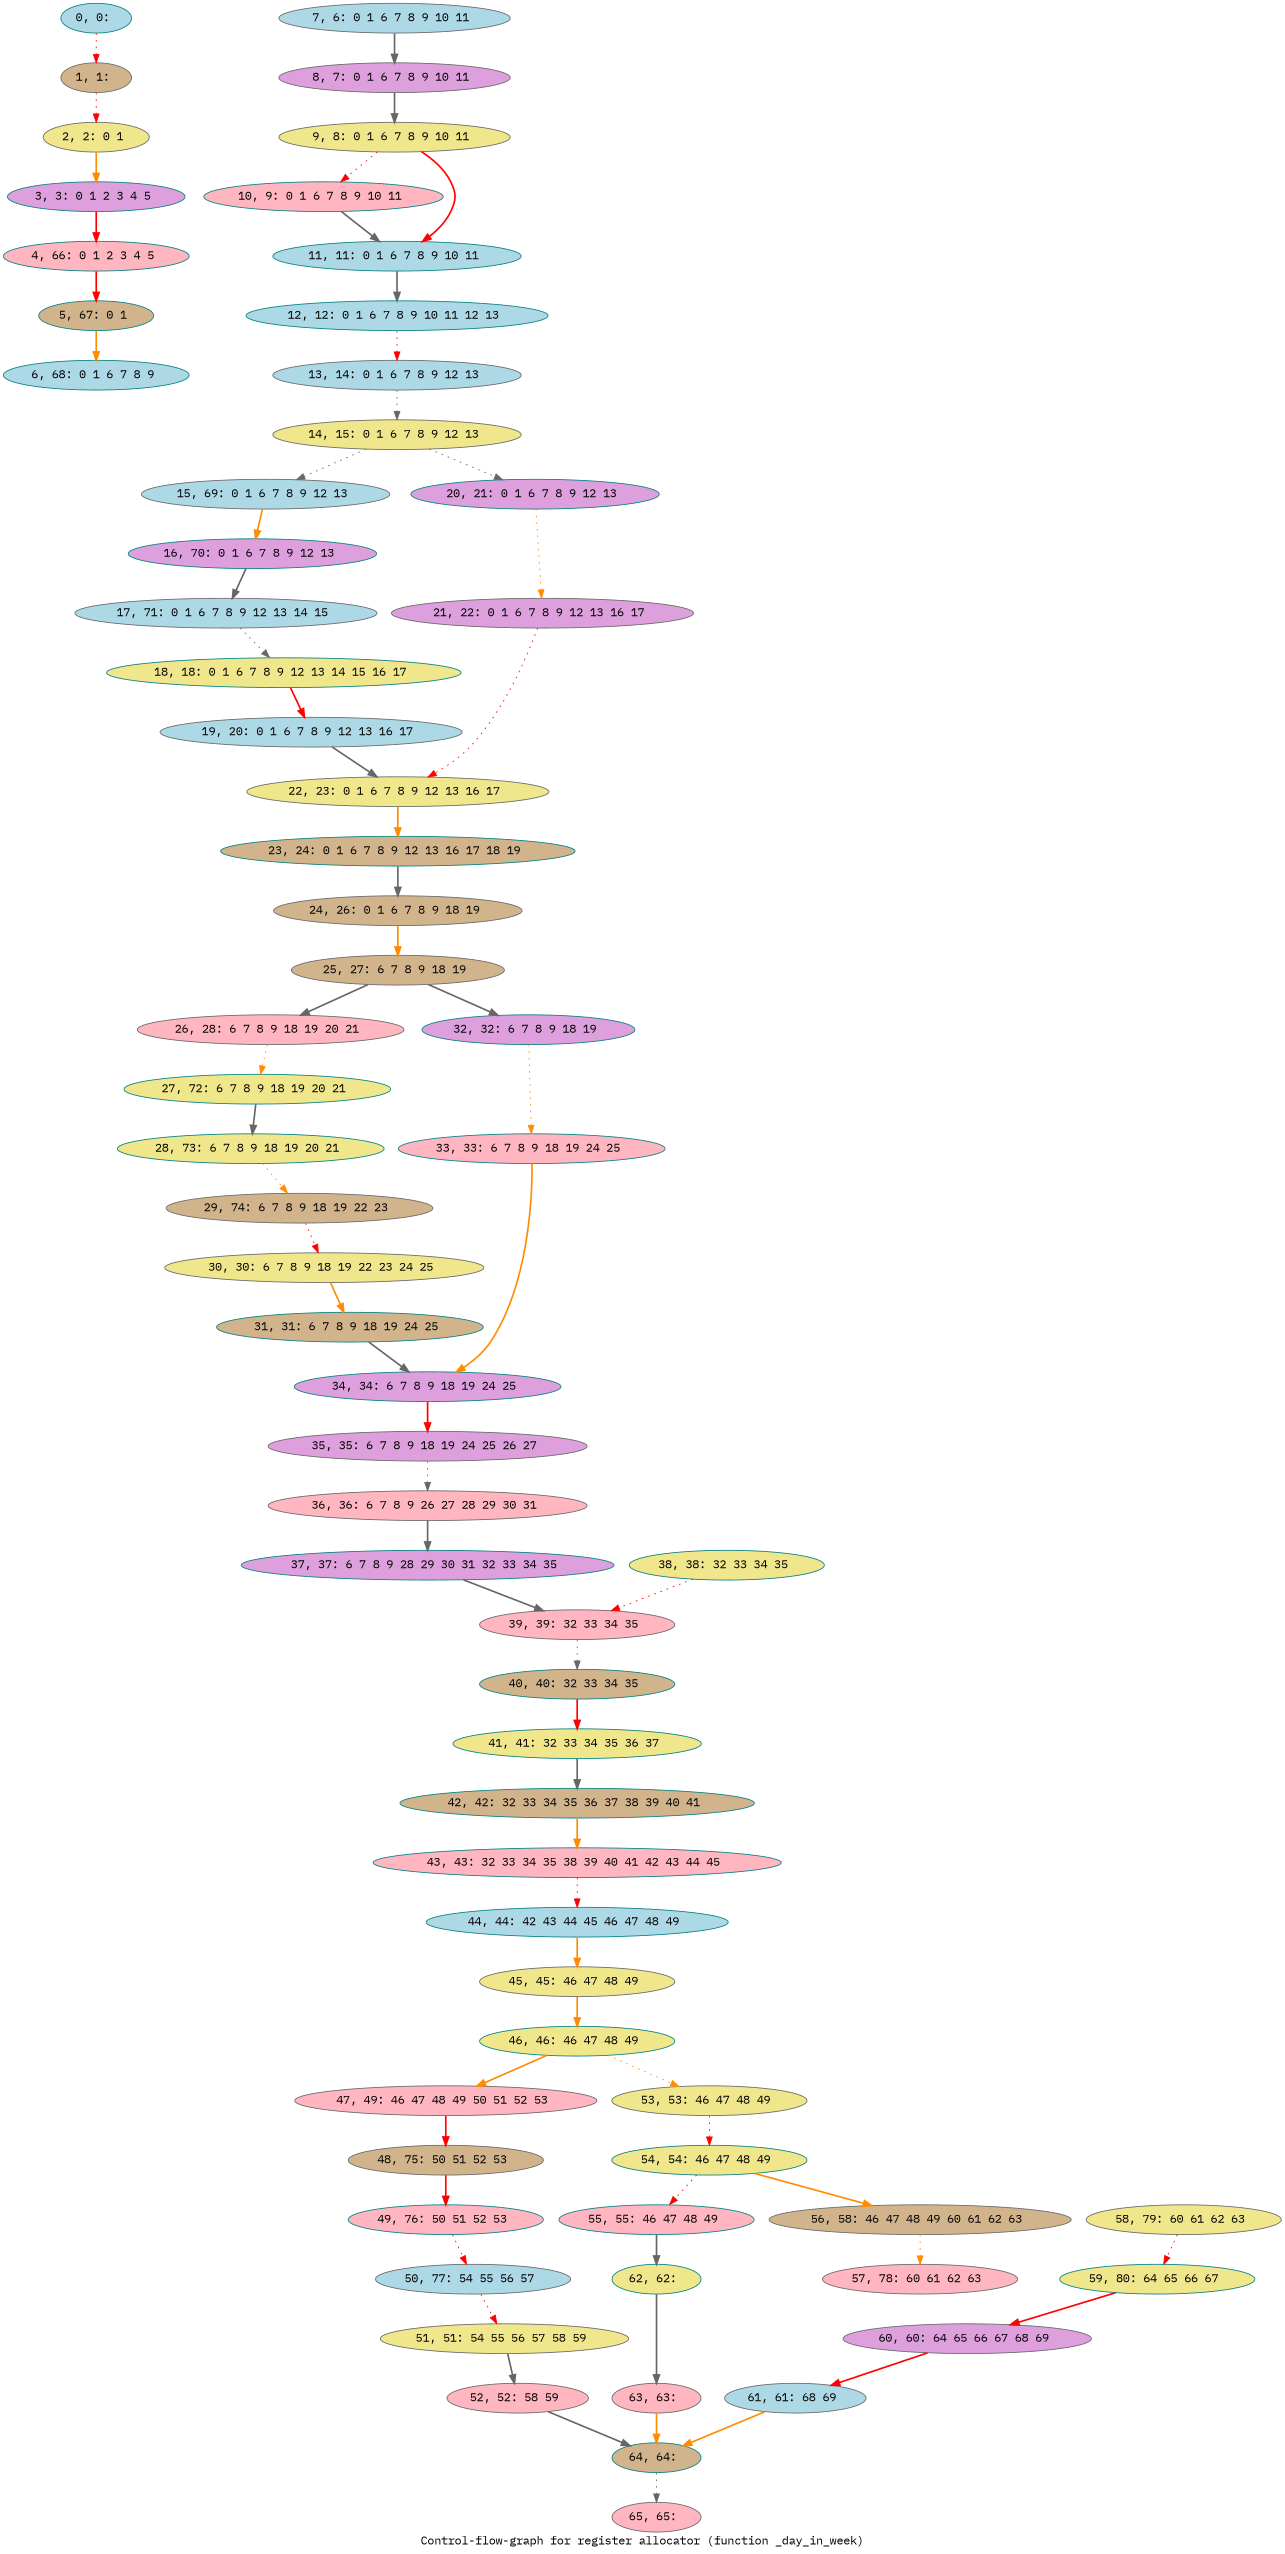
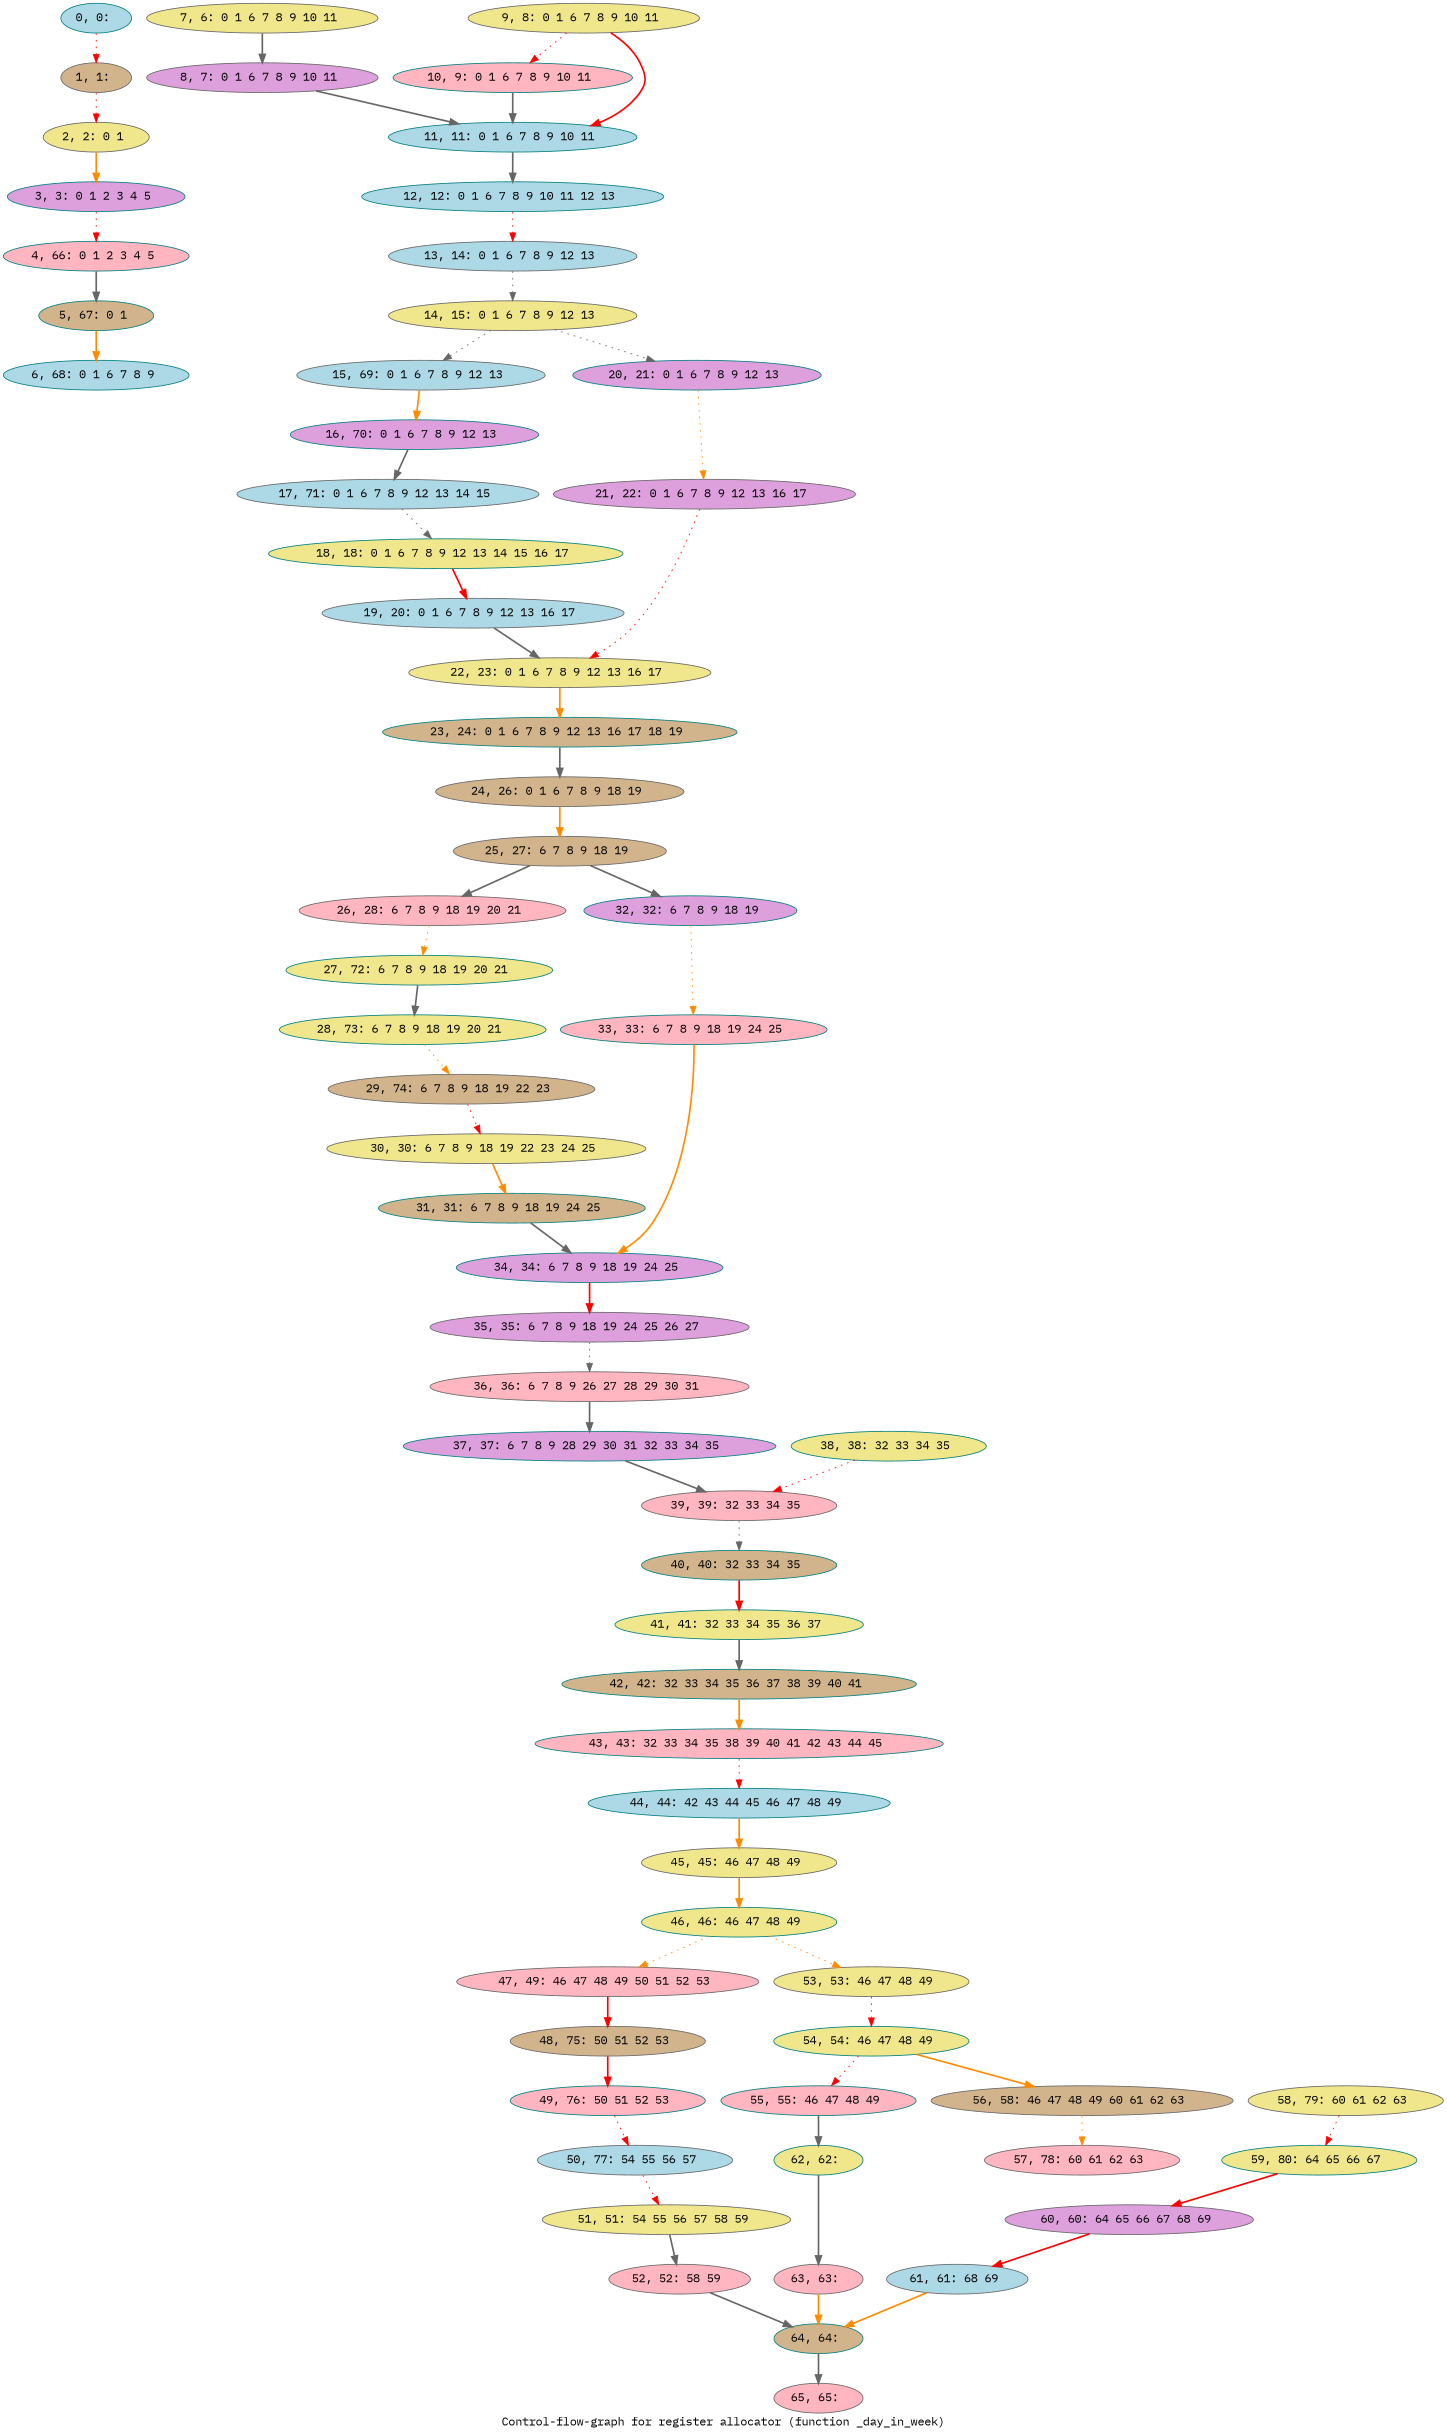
  digraph {
    fontname="IBM Plex Mono"
    label="Control-flow-graph for register allocator (function _day_in_week)"
    node [color=gray40 fillcolor=khaki fontname="IBM Plex Mono" style=filled]
    edge [color=gray40 fontname="IBM Plex Mono" style=bold]
    n1 [color=teal fillcolor=lightblue label="0, 0: "]
    n2 [fillcolor=tan label="1, 1: "]
    n3 [label="2, 2: 0 1 "]
    n4 [color=teal fillcolor=plum label="3, 3: 0 1 2 3 4 5 "]
    n5 [color=teal fillcolor=lightpink label="4, 66: 0 1 2 3 4 5 "]
    n6 [color=teal fillcolor=tan label="5, 67: 0 1 "]
    n7 [color=teal fillcolor=lightblue label="6, 68: 0 1 6 7 8 9 "]
-   n8 [fillcolor=lightblue label="7, 6: 0 1 6 7 8 9 10 11 "]
+   n8 [label="7, 6: 0 1 6 7 8 9 10 11 "]
    n9 [fillcolor=plum label="8, 7: 0 1 6 7 8 9 10 11 "]
    n10 [label="9, 8: 0 1 6 7 8 9 10 11 "]
    n11 [color=teal fillcolor=lightpink label="10, 9: 0 1 6 7 8 9 10 11 "]
    n12 [color=teal fillcolor=lightblue label="11, 11: 0 1 6 7 8 9 10 11 "]
    n13 [color=teal fillcolor=lightblue label="12, 12: 0 1 6 7 8 9 10 11 12 13 "]
    n14 [fillcolor=lightblue label="13, 14: 0 1 6 7 8 9 12 13 "]
    n15 [label="14, 15: 0 1 6 7 8 9 12 13 "]
    n16 [fillcolor=lightblue label="15, 69: 0 1 6 7 8 9 12 13 "]
    n17 [color=teal fillcolor=plum label="20, 21: 0 1 6 7 8 9 12 13 "]
    n18 [color=teal fillcolor=plum label="16, 70: 0 1 6 7 8 9 12 13 "]
    n19 [fillcolor=plum label="21, 22: 0 1 6 7 8 9 12 13 16 17 "]
    n20 [fillcolor=lightblue label="17, 71: 0 1 6 7 8 9 12 13 14 15 "]
    n21 [color=teal label="18, 18: 0 1 6 7 8 9 12 13 14 15 16 17 "]
    n22 [fillcolor=lightblue label="19, 20: 0 1 6 7 8 9 12 13 16 17 "]
    n23 [label="22, 23: 0 1 6 7 8 9 12 13 16 17 "]
    n24 [color=teal fillcolor=tan label="23, 24: 0 1 6 7 8 9 12 13 16 17 18 19 "]
    n25 [fillcolor=tan label="24, 26: 0 1 6 7 8 9 18 19 "]
    n26 [fillcolor=tan label="25, 27: 6 7 8 9 18 19 "]
    n27 [fillcolor=lightpink label="26, 28: 6 7 8 9 18 19 20 21 "]
    n28 [color=teal fillcolor=plum label="32, 32: 6 7 8 9 18 19 "]
    n29 [color=teal label="27, 72: 6 7 8 9 18 19 20 21 "]
    n30 [color=teal fillcolor=lightpink label="33, 33: 6 7 8 9 18 19 24 25 "]
    n31 [color=teal label="28, 73: 6 7 8 9 18 19 20 21 "]
    n32 [fillcolor=tan label="29, 74: 6 7 8 9 18 19 22 23 "]
    n33 [label="30, 30: 6 7 8 9 18 19 22 23 24 25 "]
    n34 [color=teal fillcolor=tan label="31, 31: 6 7 8 9 18 19 24 25 "]
    n35 [color=teal fillcolor=plum label="34, 34: 6 7 8 9 18 19 24 25 "]
    n36 [fillcolor=plum label="35, 35: 6 7 8 9 18 19 24 25 26 27 "]
    n37 [fillcolor=lightpink label="36, 36: 6 7 8 9 26 27 28 29 30 31 "]
    n38 [color=teal fillcolor=plum label="37, 37: 6 7 8 9 28 29 30 31 32 33 34 35 "]
    n39 [fillcolor=lightpink label="39, 39: 32 33 34 35 "]
    n40 [color=teal label="38, 38: 32 33 34 35 "]
    n41 [color=teal fillcolor=tan label="40, 40: 32 33 34 35 "]
    n42 [color=teal label="41, 41: 32 33 34 35 36 37 "]
    n43 [color=teal fillcolor=tan label="42, 42: 32 33 34 35 36 37 38 39 40 41 "]
    n44 [color=teal fillcolor=lightpink label="43, 43: 32 33 34 35 38 39 40 41 42 43 44 45 "]
    n45 [color=teal fillcolor=lightblue label="44, 44: 42 43 44 45 46 47 48 49 "]
    n46 [label="45, 45: 46 47 48 49 "]
    n47 [color=teal label="46, 46: 46 47 48 49 "]
    n48 [fillcolor=lightpink label="47, 49: 46 47 48 49 50 51 52 53 "]
    n49 [label="53, 53: 46 47 48 49 "]
    n50 [fillcolor=tan label="48, 75: 50 51 52 53 "]
    n51 [color=teal label="54, 54: 46 47 48 49 "]
    n52 [color=teal fillcolor=lightpink label="49, 76: 50 51 52 53 "]
    n53 [fillcolor=lightblue label="50, 77: 54 55 56 57 "]
    n54 [label="51, 51: 54 55 56 57 58 59 "]
    n55 [fillcolor=lightpink label="52, 52: 58 59 "]
    n56 [color=teal fillcolor=tan label="64, 64: "]
    n57 [fillcolor=lightpink label="65, 65: "]
    n58 [color=teal fillcolor=lightpink label="55, 55: 46 47 48 49 "]
    n59 [fillcolor=tan label="56, 58: 46 47 48 49 60 61 62 63 "]
    n60 [color=teal label="62, 62: "]
    n61 [fillcolor=lightpink label="57, 78: 60 61 62 63 "]
    n62 [fillcolor=lightpink label="63, 63: "]
    n63 [label="58, 79: 60 61 62 63 "]
    n64 [color=teal label="59, 80: 64 65 66 67 "]
    n65 [fillcolor=plum label="60, 60: 64 65 66 67 68 69 "]
    n66 [fillcolor=lightblue label="61, 61: 68 69 "]
    n1 -> n2 [color=red style=dotted]
    n2 -> n3 [color=red style=dotted]
    n3 -> n4 [color=darkorange]
-   n4 -> n5 [color=red]
-   n5 -> n6 [color=red]
+   n4 -> n5 [color=red style=dotted]
+   n5 -> n6
    n6 -> n7 [color=darkorange]
    n8 -> n9
-   n9 -> n10
+   n9 -> n12
    n10 -> n11 [color=red style=dotted]
    n10 -> n12 [color=red]
    n11 -> n12
    n12 -> n13
    n13 -> n14 [color=red style=dotted]
    n14 -> n15 [style=dotted]
    n15 -> n16 [style=dotted]
    n15 -> n17 [style=dotted]
    n16 -> n18 [color=darkorange]
    n17 -> n19 [color=darkorange style=dotted]
    n18 -> n20
    n19 -> n23 [color=red style=dotted]
    n20 -> n21 [style=dotted]
    n21 -> n22 [color=red]
    n22 -> n23
    n23 -> n24 [color=darkorange]
    n24 -> n25
    n25 -> n26 [color=darkorange]
    n26 -> n27
    n26 -> n28
    n27 -> n29 [color=darkorange style=dotted]
    n28 -> n30 [color=darkorange style=dotted]
    n29 -> n31
    n30 -> n35 [color=darkorange]
    n31 -> n32 [color=darkorange style=dotted]
    n32 -> n33 [color=red style=dotted]
    n33 -> n34 [color=darkorange]
    n34 -> n35
    n35 -> n36 [color=red]
    n36 -> n37 [style=dotted]
    n37 -> n38
    n38 -> n39
    n39 -> n41 [style=dotted]
    n40 -> n39 [color=red style=dotted]
    n41 -> n42 [color=red]
    n42 -> n43
    n43 -> n44 [color=darkorange]
    n44 -> n45 [color=red style=dotted]
    n45 -> n46 [color=darkorange]
    n46 -> n47 [color=darkorange]
-   n47 -> n48 [color=darkorange]
+   n47 -> n48 [color=darkorange style=dotted]
    n47 -> n49 [color=darkorange style=dotted]
    n48 -> n50 [color=red]
    n49 -> n51 [color=red style=dotted]
    n50 -> n52 [color=red]
    n51 -> n58 [color=red style=dotted]
    n51 -> n59 [color=darkorange]
    n52 -> n53 [color=red style=dotted]
    n53 -> n54 [color=red style=dotted]
    n54 -> n55
    n55 -> n56
-   n56 -> n57 [style=dotted]
+   n56 -> n57
    n58 -> n60
    n59 -> n61 [color=darkorange style=dotted]
    n60 -> n62
    n62 -> n56 [color=darkorange]
    n63 -> n64 [color=red style=dotted]
    n64 -> n65 [color=red]
    n65 -> n66 [color=red]
    n66 -> n56 [color=darkorange]
  }
